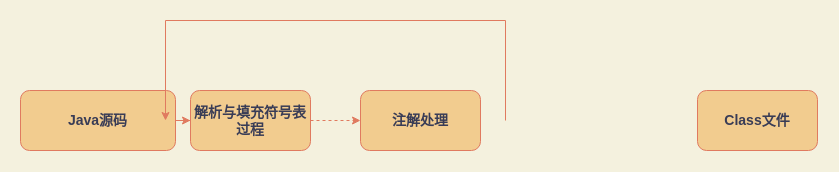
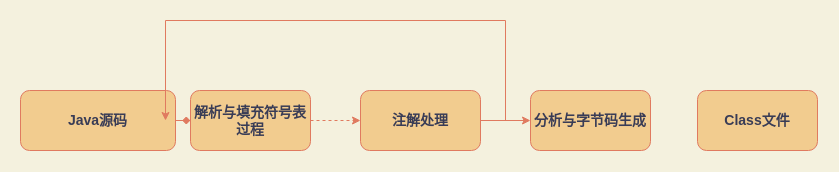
  <mxCell id="0" />
  <mxCell id="1" parent="0" />
- <mxCell id="2" value="" style="edgeStyle=orthogonalEdgeStyle;rounded=1;sketch=0;orthogonalLoop=1;jettySize=auto;html=1;fontSize=14;fontStyle=1;labelBackgroundColor=#F4F1DE;strokeColor=#E07A5F;fontColor=#393C56;" edge="1" parent="1" source="3" target="5"><mxGeometry relative="1" as="geometry" /></mxCell>
+ <mxCell id="2" value="" style="edgeStyle=orthogonalEdgeStyle;rounded=1;sketch=0;orthogonalLoop=1;jettySize=auto;html=1;fontSize=14;fontStyle=1;labelBackgroundColor=#F4F1DE;strokeColor=#E07A5F;fontColor=#393C56;endArrow=diamond;" edge="1" parent="1" source="3" target="5"><mxGeometry relative="1" as="geometry" /></mxCell>
  <mxCell id="3" value="Java源码" style="rounded=1;whiteSpace=wrap;html=1;sketch=0;fontSize=14;fontStyle=1;fillColor=#F2CC8F;strokeColor=#E07A5F;fontColor=#393C56;" vertex="1" parent="1"><mxGeometry x="20" y="90" width="155" height="60" as="geometry" /></mxCell>
  <mxCell id="4" value="" style="edgeStyle=orthogonalEdgeStyle;rounded=1;sketch=0;orthogonalLoop=1;jettySize=auto;html=1;fontSize=14;fontStyle=1;labelBackgroundColor=#F4F1DE;strokeColor=#E07A5F;fontColor=#393C56;dashed=1;" edge="1" parent="1" source="5" target="7"><mxGeometry relative="1" as="geometry" /></mxCell>
  <mxCell id="5" value="解析与填充符号表过程" style="rounded=1;whiteSpace=wrap;html=1;sketch=0;fontSize=14;fontStyle=1;fillColor=#F2CC8F;strokeColor=#E07A5F;fontColor=#393C56;" vertex="1" parent="1"><mxGeometry x="190" y="90" width="120" height="60" as="geometry" /></mxCell>
+ <mxCell id="6" value="" style="edgeStyle=orthogonalEdgeStyle;rounded=1;sketch=0;orthogonalLoop=1;jettySize=auto;html=1;fontSize=14;fontStyle=1;labelBackgroundColor=#F4F1DE;strokeColor=#E07A5F;fontColor=#393C56;" edge="1" parent="1" source="7" target="8"><mxGeometry relative="1" as="geometry" /></mxCell>
  <mxCell id="7" value="注解处理" style="rounded=1;whiteSpace=wrap;html=1;sketch=0;fillColor=#F2CC8F;strokeColor=#E07A5F;fontSize=14;fontStyle=1;fontColor=#393C56;" vertex="1" parent="1"><mxGeometry x="360" y="90" width="120" height="60" as="geometry" /></mxCell>
+ <mxCell id="8" value="分析与字节码生成" style="rounded=1;whiteSpace=wrap;html=1;sketch=0;fontSize=14;fontStyle=1;fillColor=#F2CC8F;strokeColor=#E07A5F;fontColor=#393C56;" vertex="1" parent="1"><mxGeometry x="530" y="90" width="120" height="60" as="geometry" /></mxCell>
  <mxCell id="9" value="Class文件" style="rounded=1;whiteSpace=wrap;html=1;sketch=0;fontSize=14;fontStyle=1;fillColor=#F2CC8F;strokeColor=#E07A5F;fontColor=#393C56;" vertex="1" parent="1"><mxGeometry x="697" y="90" width="120" height="60" as="geometry" /></mxCell>
  <mxCell id="10" value="" style="endArrow=none;html=1;rounded=1;sketch=0;fontSize=14;fontStyle=1;labelBackgroundColor=#F4F1DE;strokeColor=#E07A5F;fontColor=#393C56;" edge="1" parent="1"><mxGeometry width="50" height="50" relative="1" as="geometry"><mxPoint x="165" y="20" as="sourcePoint" /><mxPoint x="505" y="20" as="targetPoint" /></mxGeometry></mxCell>
  <mxCell id="11" value="" style="endArrow=classic;html=1;rounded=1;sketch=0;fontSize=14;fontStyle=1;labelBackgroundColor=#F4F1DE;strokeColor=#E07A5F;fontColor=#393C56;" edge="1" parent="1"><mxGeometry width="50" height="50" relative="1" as="geometry"><mxPoint x="165" y="20" as="sourcePoint" /><mxPoint x="165" y="120" as="targetPoint" /></mxGeometry></mxCell>
  <mxCell id="12" value="" style="endArrow=none;html=1;rounded=1;sketch=0;fontSize=14;fontStyle=1;labelBackgroundColor=#F4F1DE;strokeColor=#E07A5F;fontColor=#393C56;" edge="1" parent="1"><mxGeometry width="50" height="50" relative="1" as="geometry"><mxPoint x="505" y="120" as="sourcePoint" /><mxPoint x="505" y="20" as="targetPoint" /></mxGeometry></mxCell>
